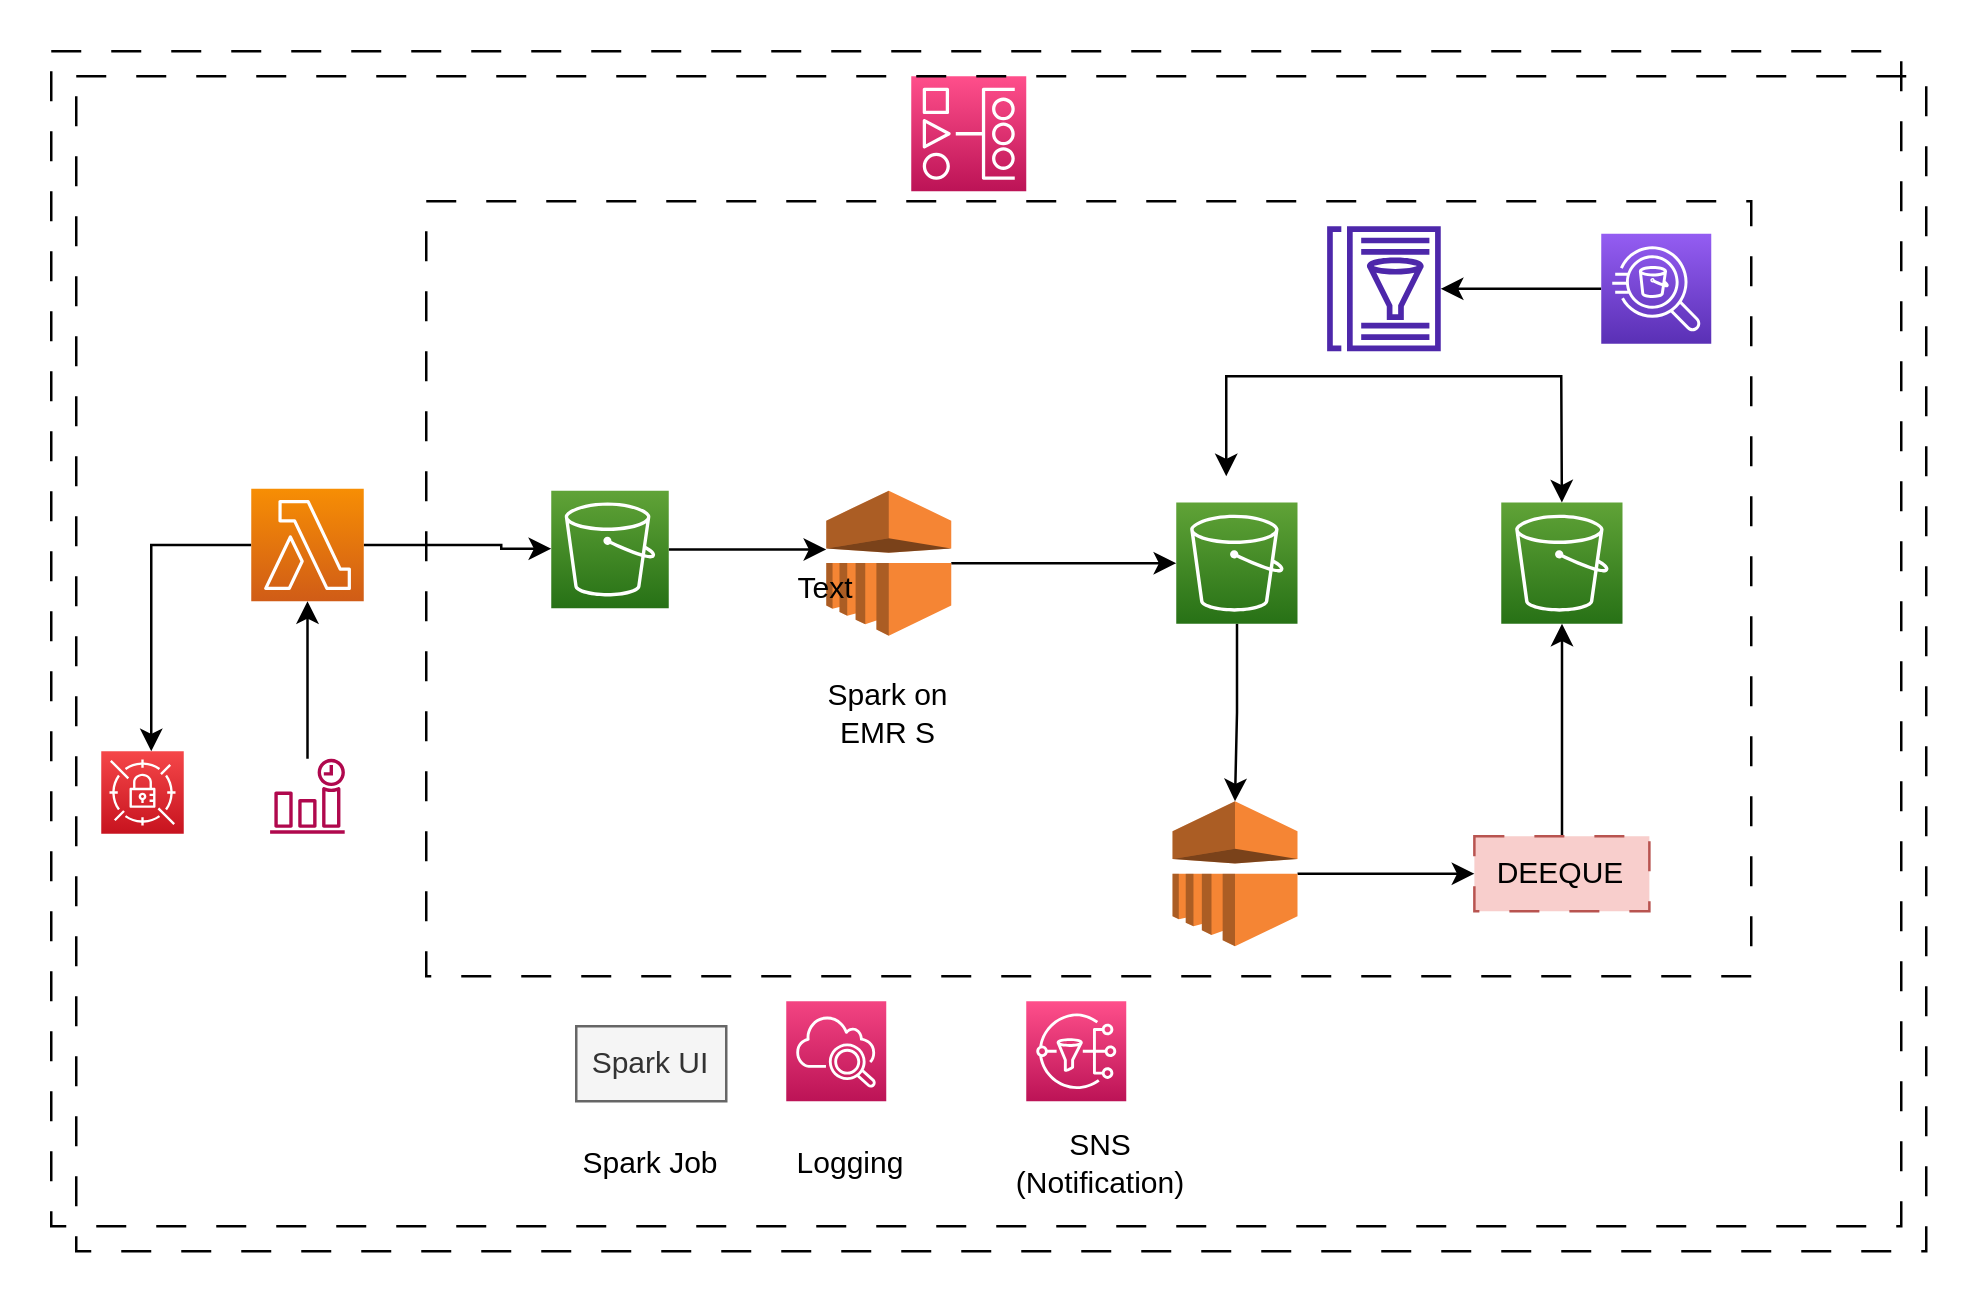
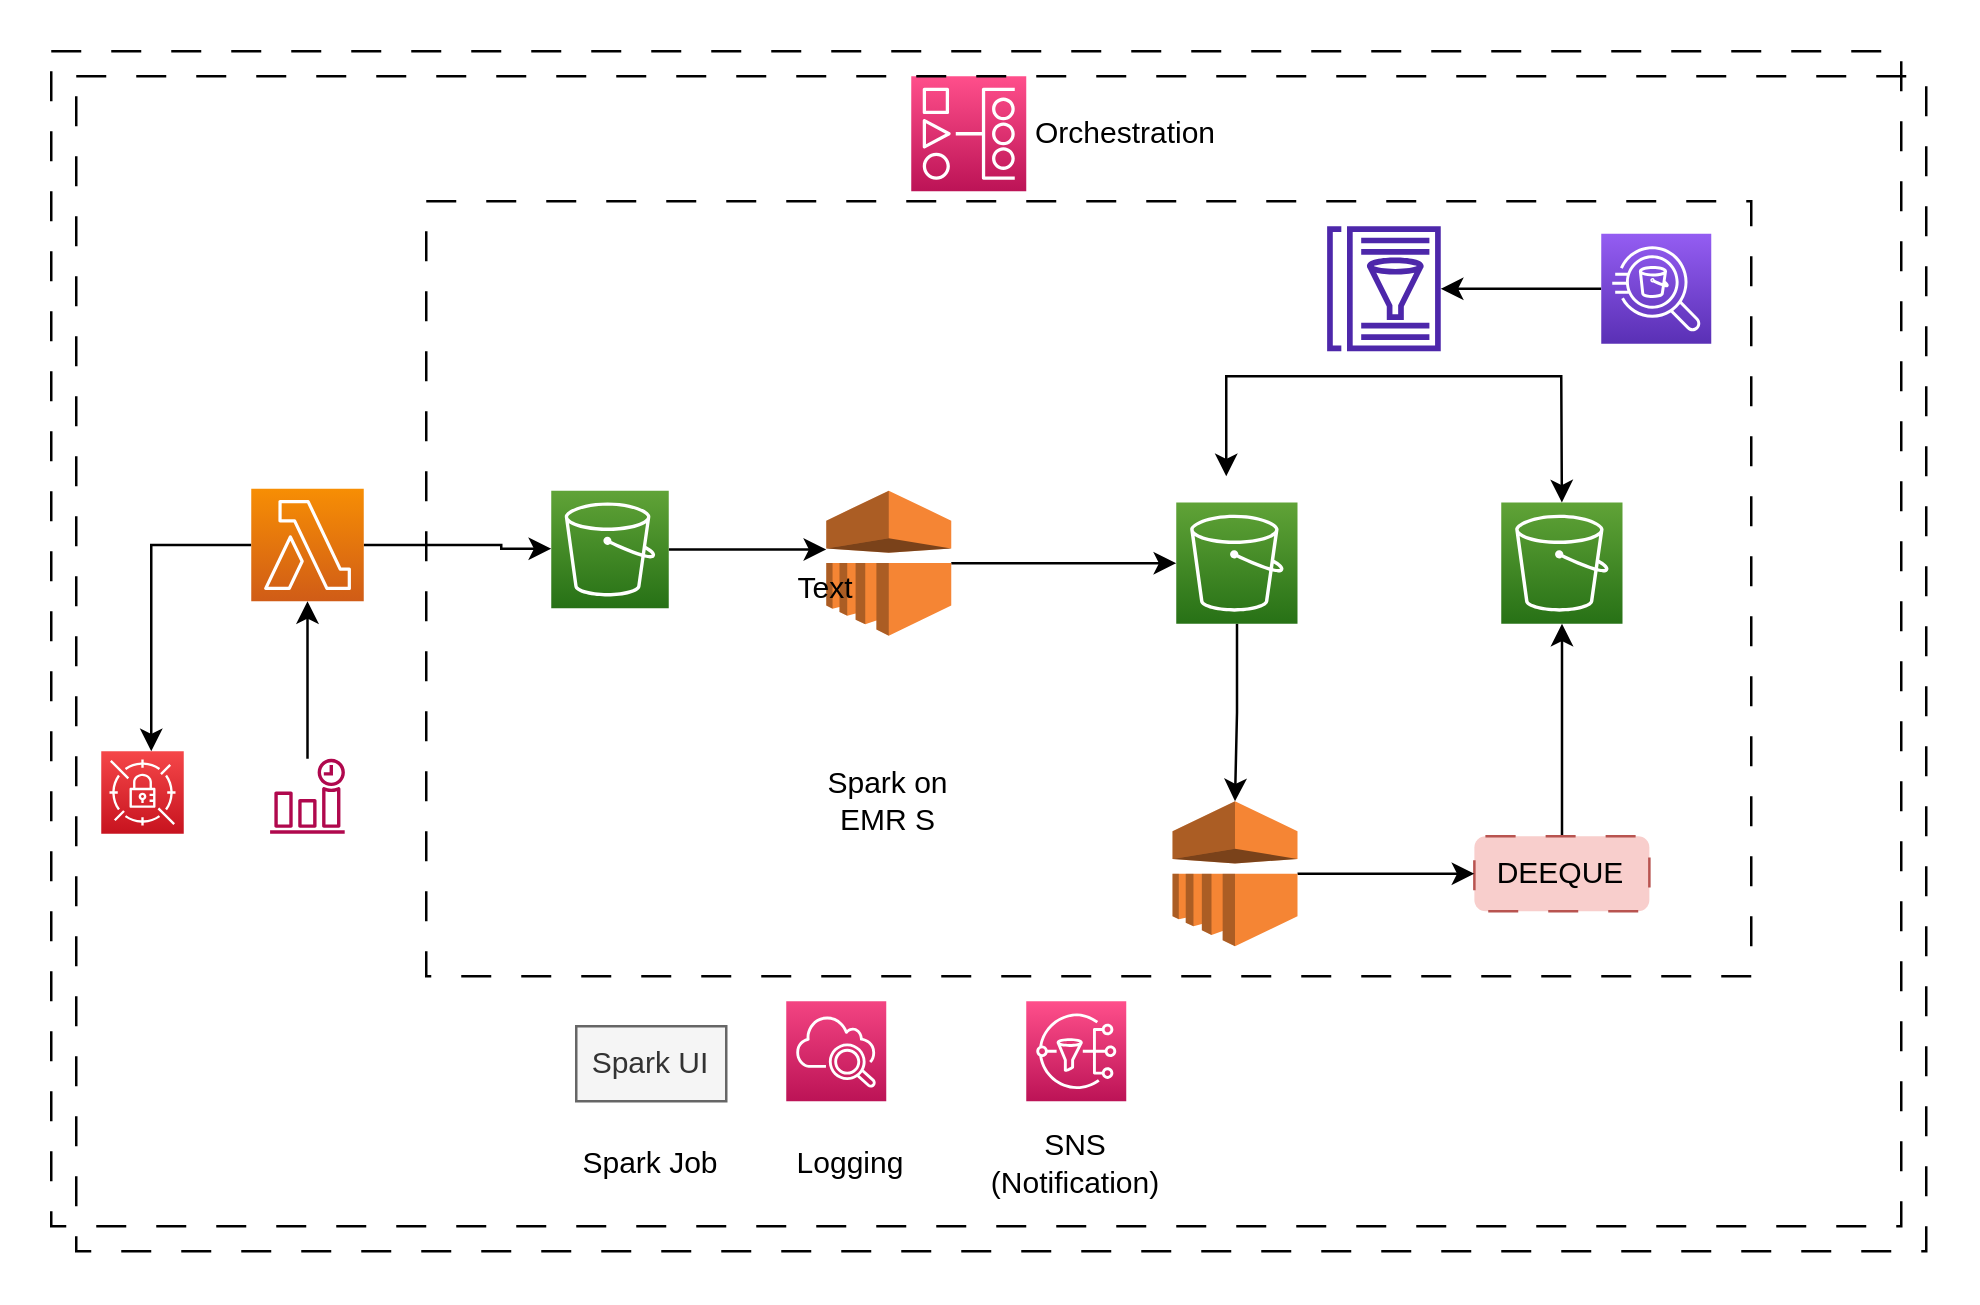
  <mxCell id="0" />
  <mxCell id="1" parent="0" />
  <mxCell id="2" value="" style="rounded=0;whiteSpace=wrap;html=1;fillColor=none;dashed=1;dashPattern=12 12;" vertex="1" parent="1"><mxGeometry x="20" y="20" width="740" height="470" as="geometry" /></mxCell>
  <mxCell id="3" value="" style="edgeStyle=orthogonalEdgeStyle;rounded=0;orthogonalLoop=1;jettySize=auto;html=1;" edge="1" parent="1" source="4" target="18"><mxGeometry relative="1" as="geometry"><Array as="points"><mxPoint x="310" y="219" /><mxPoint x="310" y="219" /></Array></mxGeometry></mxCell>
  <mxCell id="4" value="" style="sketch=0;points=[[0,0,0],[0.25,0,0],[0.5,0,0],[0.75,0,0],[1,0,0],[0,1,0],[0.25,1,0],[0.5,1,0],[0.75,1,0],[1,1,0],[0,0.25,0],[0,0.5,0],[0,0.75,0],[1,0.25,0],[1,0.5,0],[1,0.75,0]];outlineConnect=0;fontColor=#232F3E;gradientColor=#60A337;gradientDirection=north;fillColor=#277116;strokeColor=#ffffff;dashed=0;verticalLabelPosition=bottom;verticalAlign=top;align=center;html=1;fontSize=12;fontStyle=0;aspect=fixed;shape=mxgraph.aws4.resourceIcon;resIcon=mxgraph.aws4.s3;dashPattern=12 12;" vertex="1" parent="1"><mxGeometry x="220" y="195.75" width="47" height="47" as="geometry" /></mxCell>
  <mxCell id="5" value="" style="rounded=0;whiteSpace=wrap;html=1;dashed=1;dashPattern=12 12;fillColor=none;" vertex="1" parent="1"><mxGeometry x="170" y="80" width="530" height="310" as="geometry" /></mxCell>
  <mxCell id="6" value="" style="edgeStyle=orthogonalEdgeStyle;rounded=0;orthogonalLoop=1;jettySize=auto;html=1;" edge="1" parent="1" source="7" target="23"><mxGeometry relative="1" as="geometry" /></mxCell>
  <mxCell id="7" value="" style="sketch=0;points=[[0,0,0],[0.25,0,0],[0.5,0,0],[0.75,0,0],[1,0,0],[0,1,0],[0.25,1,0],[0.5,1,0],[0.75,1,0],[1,1,0],[0,0.25,0],[0,0.5,0],[0,0.75,0],[1,0.25,0],[1,0.5,0],[1,0.75,0]];outlineConnect=0;fontColor=#232F3E;gradientColor=#60A337;gradientDirection=north;fillColor=#277116;strokeColor=#ffffff;dashed=0;verticalLabelPosition=bottom;verticalAlign=top;align=center;html=1;fontSize=12;fontStyle=0;aspect=fixed;shape=mxgraph.aws4.resourceIcon;resIcon=mxgraph.aws4.s3;dashPattern=12 12;" vertex="1" parent="1"><mxGeometry x="470" y="200.5" width="48.5" height="48.5" as="geometry" /></mxCell>
  <mxCell id="8" value="" style="sketch=0;points=[[0,0,0],[0.25,0,0],[0.5,0,0],[0.75,0,0],[1,0,0],[0,1,0],[0.25,1,0],[0.5,1,0],[0.75,1,0],[1,1,0],[0,0.25,0],[0,0.5,0],[0,0.75,0],[1,0.25,0],[1,0.5,0],[1,0.75,0]];outlineConnect=0;fontColor=#232F3E;gradientColor=#60A337;gradientDirection=north;fillColor=#277116;strokeColor=#ffffff;dashed=0;verticalLabelPosition=bottom;verticalAlign=top;align=center;html=1;fontSize=12;fontStyle=0;aspect=fixed;shape=mxgraph.aws4.resourceIcon;resIcon=mxgraph.aws4.s3;dashPattern=12 12;" vertex="1" parent="1"><mxGeometry x="600" y="200.5" width="48.5" height="48.5" as="geometry" /></mxCell>
  <mxCell id="9" value="" style="edgeStyle=orthogonalEdgeStyle;rounded=0;orthogonalLoop=1;jettySize=auto;html=1;" edge="1" parent="1" source="10" target="8"><mxGeometry relative="1" as="geometry" /></mxCell>
- <mxCell id="10" value="DEEQUE" style="rounded=0;whiteSpace=wrap;html=1;dashed=1;dashPattern=12 12;fillColor=#f8cecc;strokeColor=#b85450;" vertex="1" parent="1"><mxGeometry x="589.25" y="334" width="70" height="30" as="geometry" /></mxCell>
+ <mxCell id="10" value="DEEQUE" style="whiteSpace=wrap;html=1;dashed=1;dashPattern=12 12;fillColor=#f8cecc;strokeColor=#b85450;rounded=1;" vertex="1" parent="1"><mxGeometry x="589.25" y="334" width="70" height="30" as="geometry" /></mxCell>
  <mxCell id="11" value="" style="sketch=0;outlineConnect=0;fontColor=#232F3E;gradientColor=none;fillColor=#B0084D;strokeColor=none;dashed=0;verticalLabelPosition=bottom;verticalAlign=top;align=center;html=1;fontSize=12;fontStyle=0;aspect=fixed;pointerEvents=1;shape=mxgraph.aws4.event_time_based;dashPattern=12 12;" vertex="1" parent="1"><mxGeometry x="107.5" y="303" width="30" height="30" as="geometry" /></mxCell>
  <mxCell id="12" style="edgeStyle=orthogonalEdgeStyle;rounded=0;orthogonalLoop=1;jettySize=auto;html=1;" edge="1" parent="1" source="14" target="15"><mxGeometry relative="1" as="geometry"><Array as="points"><mxPoint x="60" y="218" /></Array></mxGeometry></mxCell>
  <mxCell id="13" value="" style="edgeStyle=orthogonalEdgeStyle;rounded=0;orthogonalLoop=1;jettySize=auto;html=1;" edge="1" parent="1" source="14" target="4"><mxGeometry relative="1" as="geometry"><Array as="points"><mxPoint x="200" y="218" /><mxPoint x="200" y="219" /></Array></mxGeometry></mxCell>
  <mxCell id="14" value="" style="sketch=0;points=[[0,0,0],[0.25,0,0],[0.5,0,0],[0.75,0,0],[1,0,0],[0,1,0],[0.25,1,0],[0.5,1,0],[0.75,1,0],[1,1,0],[0,0.25,0],[0,0.5,0],[0,0.75,0],[1,0.25,0],[1,0.5,0],[1,0.75,0]];outlineConnect=0;fontColor=#232F3E;gradientColor=#F78E04;gradientDirection=north;fillColor=#D05C17;strokeColor=#ffffff;dashed=0;verticalLabelPosition=bottom;verticalAlign=top;align=center;html=1;fontSize=12;fontStyle=0;aspect=fixed;shape=mxgraph.aws4.resourceIcon;resIcon=mxgraph.aws4.lambda;dashPattern=12 12;" vertex="1" parent="1"><mxGeometry x="100" y="195" width="45" height="45" as="geometry" /></mxCell>
  <mxCell id="15" value="" style="sketch=0;points=[[0,0,0],[0.25,0,0],[0.5,0,0],[0.75,0,0],[1,0,0],[0,1,0],[0.25,1,0],[0.5,1,0],[0.75,1,0],[1,1,0],[0,0.25,0],[0,0.5,0],[0,0.75,0],[1,0.25,0],[1,0.5,0],[1,0.75,0]];outlineConnect=0;fontColor=#232F3E;gradientColor=#F54749;gradientDirection=north;fillColor=#C7131F;strokeColor=#ffffff;dashed=0;verticalLabelPosition=bottom;verticalAlign=top;align=center;html=1;fontSize=12;fontStyle=0;aspect=fixed;shape=mxgraph.aws4.resourceIcon;resIcon=mxgraph.aws4.secrets_manager;dashPattern=12 12;" vertex="1" parent="1"><mxGeometry x="40" y="300" width="33" height="33" as="geometry" /></mxCell>
  <mxCell id="16" value="" style="endArrow=classic;html=1;rounded=0;entryX=0.5;entryY=1;entryDx=0;entryDy=0;entryPerimeter=0;" edge="1" parent="1" source="11" target="14"><mxGeometry width="50" height="50" relative="1" as="geometry"><mxPoint x="310" y="240" as="sourcePoint" /><mxPoint x="360" y="190" as="targetPoint" /></mxGeometry></mxCell>
  <mxCell id="17" style="edgeStyle=orthogonalEdgeStyle;rounded=0;orthogonalLoop=1;jettySize=auto;html=1;" edge="1" parent="1" source="18" target="7"><mxGeometry relative="1" as="geometry" /></mxCell>
  <mxCell id="18" value="" style="outlineConnect=0;dashed=0;verticalLabelPosition=bottom;verticalAlign=top;align=center;html=1;shape=mxgraph.aws3.emr;fillColor=#F58534;gradientColor=none;dashPattern=12 12;" vertex="1" parent="1"><mxGeometry x="330" y="195.75" width="50" height="58" as="geometry" /></mxCell>
- <mxCell id="19" value="Spark on EMR S" style="text;html=1;strokeColor=none;fillColor=none;align=center;verticalAlign=middle;whiteSpace=wrap;rounded=0;" vertex="1" parent="1"><mxGeometry x="325" y="270" width="60" height="30" as="geometry" /></mxCell>
+ <mxCell id="19" value="Spark on EMR S" style="text;html=1;strokeColor=none;fillColor=none;align=center;verticalAlign=middle;whiteSpace=wrap;rounded=0;" vertex="1" parent="1"><mxGeometry x="325" y="305" width="60" height="30" as="geometry" /></mxCell>
  <mxCell id="20" value="" style="endArrow=classic;startArrow=classic;html=1;rounded=0;entryX=0.5;entryY=0;entryDx=0;entryDy=0;entryPerimeter=0;" edge="1" parent="1" target="8"><mxGeometry width="50" height="50" relative="1" as="geometry"><mxPoint x="490" y="190" as="sourcePoint" /><mxPoint x="360" y="190" as="targetPoint" /><Array as="points"><mxPoint x="490" y="150" /><mxPoint x="560" y="150" /><mxPoint x="624" y="150" /></Array></mxGeometry></mxCell>
  <mxCell id="21" value="" style="sketch=0;outlineConnect=0;fontColor=#232F3E;gradientColor=none;fillColor=#4D27AA;strokeColor=none;dashed=0;verticalLabelPosition=bottom;verticalAlign=top;align=center;html=1;fontSize=12;fontStyle=0;aspect=fixed;pointerEvents=1;shape=mxgraph.aws4.glue_data_catalog;dashPattern=12 12;" vertex="1" parent="1"><mxGeometry x="530" y="90" width="46.15" height="50" as="geometry" /></mxCell>
  <mxCell id="22" value="" style="edgeStyle=orthogonalEdgeStyle;rounded=0;orthogonalLoop=1;jettySize=auto;html=1;" edge="1" parent="1" source="23" target="10"><mxGeometry relative="1" as="geometry" /></mxCell>
  <mxCell id="23" value="" style="outlineConnect=0;dashed=0;verticalLabelPosition=bottom;verticalAlign=top;align=center;html=1;shape=mxgraph.aws3.emr;fillColor=#F58534;gradientColor=none;dashPattern=12 12;" vertex="1" parent="1"><mxGeometry x="468.5" y="320" width="50" height="58" as="geometry" /></mxCell>
  <mxCell id="24" value="" style="sketch=0;points=[[0,0,0],[0.25,0,0],[0.5,0,0],[0.75,0,0],[1,0,0],[0,1,0],[0.25,1,0],[0.5,1,0],[0.75,1,0],[1,1,0],[0,0.25,0],[0,0.5,0],[0,0.75,0],[1,0.25,0],[1,0.5,0],[1,0.75,0]];outlineConnect=0;fontColor=#232F3E;gradientColor=#FF4F8B;gradientDirection=north;fillColor=#BC1356;strokeColor=#ffffff;dashed=0;verticalLabelPosition=bottom;verticalAlign=top;align=center;html=1;fontSize=12;fontStyle=0;aspect=fixed;shape=mxgraph.aws4.resourceIcon;resIcon=mxgraph.aws4.managed_workflows_for_apache_airflow;dashPattern=12 12;" vertex="1" parent="1"><mxGeometry x="364" y="30" width="46" height="46" as="geometry" /></mxCell>
  <mxCell id="25" value="" style="sketch=0;points=[[0,0,0],[0.25,0,0],[0.5,0,0],[0.75,0,0],[1,0,0],[0,1,0],[0.25,1,0],[0.5,1,0],[0.75,1,0],[1,1,0],[0,0.25,0],[0,0.5,0],[0,0.75,0],[1,0.25,0],[1,0.5,0],[1,0.75,0]];points=[[0,0,0],[0.25,0,0],[0.5,0,0],[0.75,0,0],[1,0,0],[0,1,0],[0.25,1,0],[0.5,1,0],[0.75,1,0],[1,1,0],[0,0.25,0],[0,0.5,0],[0,0.75,0],[1,0.25,0],[1,0.5,0],[1,0.75,0]];outlineConnect=0;fontColor=#232F3E;gradientColor=#F34482;gradientDirection=north;fillColor=#BC1356;strokeColor=#ffffff;dashed=0;verticalLabelPosition=bottom;verticalAlign=top;align=center;html=1;fontSize=12;fontStyle=0;aspect=fixed;shape=mxgraph.aws4.resourceIcon;resIcon=mxgraph.aws4.cloudwatch_2;dashPattern=12 12;" vertex="1" parent="1"><mxGeometry x="314" y="400" width="40" height="40" as="geometry" /></mxCell>
  <mxCell id="26" value="Text" style="text;html=1;strokeColor=none;fillColor=none;align=center;verticalAlign=middle;whiteSpace=wrap;rounded=0;" vertex="1" parent="1"><mxGeometry x="300" y="220" width="60" height="30" as="geometry" /></mxCell>
  <mxCell id="27" value="" style="sketch=0;points=[[0,0,0],[0.25,0,0],[0.5,0,0],[0.75,0,0],[1,0,0],[0,1,0],[0.25,1,0],[0.5,1,0],[0.75,1,0],[1,1,0],[0,0.25,0],[0,0.5,0],[0,0.75,0],[1,0.25,0],[1,0.5,0],[1,0.75,0]];outlineConnect=0;fontColor=#232F3E;gradientColor=#FF4F8B;gradientDirection=north;fillColor=#BC1356;strokeColor=#ffffff;dashed=0;verticalLabelPosition=bottom;verticalAlign=top;align=center;html=1;fontSize=12;fontStyle=0;aspect=fixed;shape=mxgraph.aws4.resourceIcon;resIcon=mxgraph.aws4.sns;dashPattern=12 12;" vertex="1" parent="1"><mxGeometry x="410" y="400" width="40" height="40" as="geometry" /></mxCell>
  <mxCell id="28" value="" style="rounded=0;whiteSpace=wrap;html=1;fillColor=none;dashed=1;dashPattern=12 12;" vertex="1" parent="1"><mxGeometry x="30" y="30" width="740" height="470" as="geometry" /></mxCell>
  <mxCell id="29" value="Logging" style="text;html=1;strokeColor=none;fillColor=none;align=center;verticalAlign=middle;whiteSpace=wrap;rounded=0;" vertex="1" parent="1"><mxGeometry x="310" y="450" width="60" height="30" as="geometry" /></mxCell>
- <mxCell id="30" value="SNS (Notification)&lt;br&gt;" style="text;html=1;strokeColor=none;fillColor=none;align=center;verticalAlign=middle;whiteSpace=wrap;rounded=0;" vertex="1" parent="1"><mxGeometry x="410" y="450" width="60" height="30" as="geometry" /></mxCell>
+ <mxCell id="30" value="SNS (Notification)&lt;br&gt;" style="text;html=1;strokeColor=none;fillColor=none;align=center;verticalAlign=middle;whiteSpace=wrap;rounded=0;" vertex="1" parent="1"><mxGeometry x="400" y="450" width="60" height="30" as="geometry" /></mxCell>
+ <mxCell id="31" value="Orchestration" style="text;html=1;strokeColor=none;fillColor=none;align=center;verticalAlign=middle;whiteSpace=wrap;rounded=0;" vertex="1" parent="1"><mxGeometry x="420" y="38" width="60" height="30" as="geometry" /></mxCell>
  <mxCell id="32" value="Spark UI" style="text;html=1;align=center;verticalAlign=middle;whiteSpace=wrap;rounded=0;fillColor=#f5f5f5;fontColor=#333333;strokeColor=#666666;" vertex="1" parent="1"><mxGeometry x="230" y="410" width="60" height="30" as="geometry" /></mxCell>
  <mxCell id="33" value="Spark Job" style="text;html=1;strokeColor=none;fillColor=none;align=center;verticalAlign=middle;whiteSpace=wrap;rounded=0;" vertex="1" parent="1"><mxGeometry x="230" y="450" width="60" height="30" as="geometry" /></mxCell>
  <mxCell id="34" value="" style="edgeStyle=orthogonalEdgeStyle;rounded=0;orthogonalLoop=1;jettySize=auto;html=1;" edge="1" parent="1" source="35" target="21"><mxGeometry relative="1" as="geometry" /></mxCell>
  <mxCell id="35" value="" style="sketch=0;points=[[0,0,0],[0.25,0,0],[0.5,0,0],[0.75,0,0],[1,0,0],[0,1,0],[0.25,1,0],[0.5,1,0],[0.75,1,0],[1,1,0],[0,0.25,0],[0,0.5,0],[0,0.75,0],[1,0.25,0],[1,0.5,0],[1,0.75,0]];outlineConnect=0;fontColor=#232F3E;gradientColor=#945DF2;gradientDirection=north;fillColor=#5A30B5;strokeColor=#ffffff;dashed=0;verticalLabelPosition=bottom;verticalAlign=top;align=center;html=1;fontSize=12;fontStyle=0;aspect=fixed;shape=mxgraph.aws4.resourceIcon;resIcon=mxgraph.aws4.athena;" vertex="1" parent="1"><mxGeometry x="640" y="93" width="44" height="44" as="geometry" /></mxCell>
